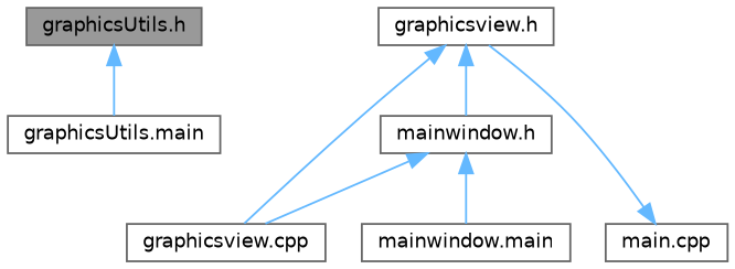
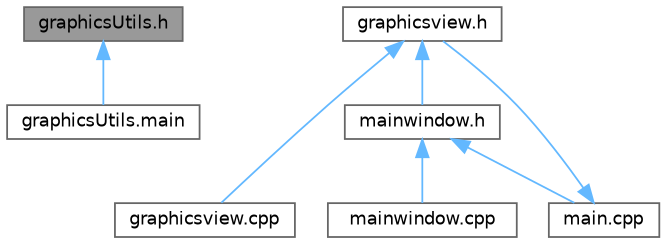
  digraph {
    node [color=grey40 fillcolor=white fontname=Helvetica fontsize=10 shape=box style=filled]
    edge [color=steelblue1 dir=back fontname=Helvetica fontsize=10 labelfontname=Helvetica labelfontsize=10 style=solid]
    n1 [color=gray40 fillcolor=grey60 fontcolor=black height=0.2 label="graphicsUtils.h" width=0.4]
    n2 [height=0.2 label="graphicsUtils.main" width=0.4]
    n3 [height=0.2 label="graphicsview.h" width=0.4]
    n4 [height=0.2 label="graphicsview.cpp" width=0.4]
    n5 [height=0.2 label="mainwindow.h" width=0.4]
    n6 [height=0.2 label="main.cpp" width=0.4]
-   n7 [height=0.2 label="mainwindow.main" width=0.4]
+   n7 [height=0.2 label="mainwindow.cpp" width=0.4]
    n1 -> n2
    n3 -> n4
    n3 -> n5
-   n5 -> n4
+   n5 -> n6
    n5 -> n7
    n6 -> n3
  }
